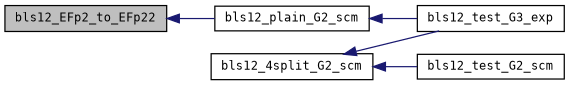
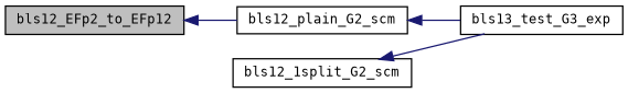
  digraph {
    fontname="DejaVu Sans Mono"
    rankdir=LR
    node [color=black fillcolor=white fontname="DejaVu Sans Mono" fontsize=10 shape=record style=filled]
    edge [color=midnightblue dir=back fontname="DejaVu Sans Mono" fontsize=10 labelfontname=Helvetica labelfontsize=10 style=solid]
-   n1 [fillcolor=grey75 fontcolor=black height=0.2 label=bls12_EFp2_to_EFp22 width=0.4]
+   n1 [fillcolor=grey75 fontcolor=black height=0.2 label=bls12_EFp2_to_EFp12 width=0.4]
    n2 [height=0.2 label=bls12_plain_G2_scm width=0.4]
-   n3 [height=0.2 label=bls12_4split_G2_scm width=0.4]
-   n4 [height=0.2 label=bls12_test_G2_scm width=0.4]
-   n5 [height=0.2 label=bls12_test_G3_exp width=0.4]
+   n3 [height=0.2 label=bls12_1split_G2_scm width=0.4]
+   n5 [height=0.2 label=bls13_test_G3_exp width=0.4]
    n1 -> n2
    n2 -> n5
-   n3 -> n4
    n3 -> n5
  }
